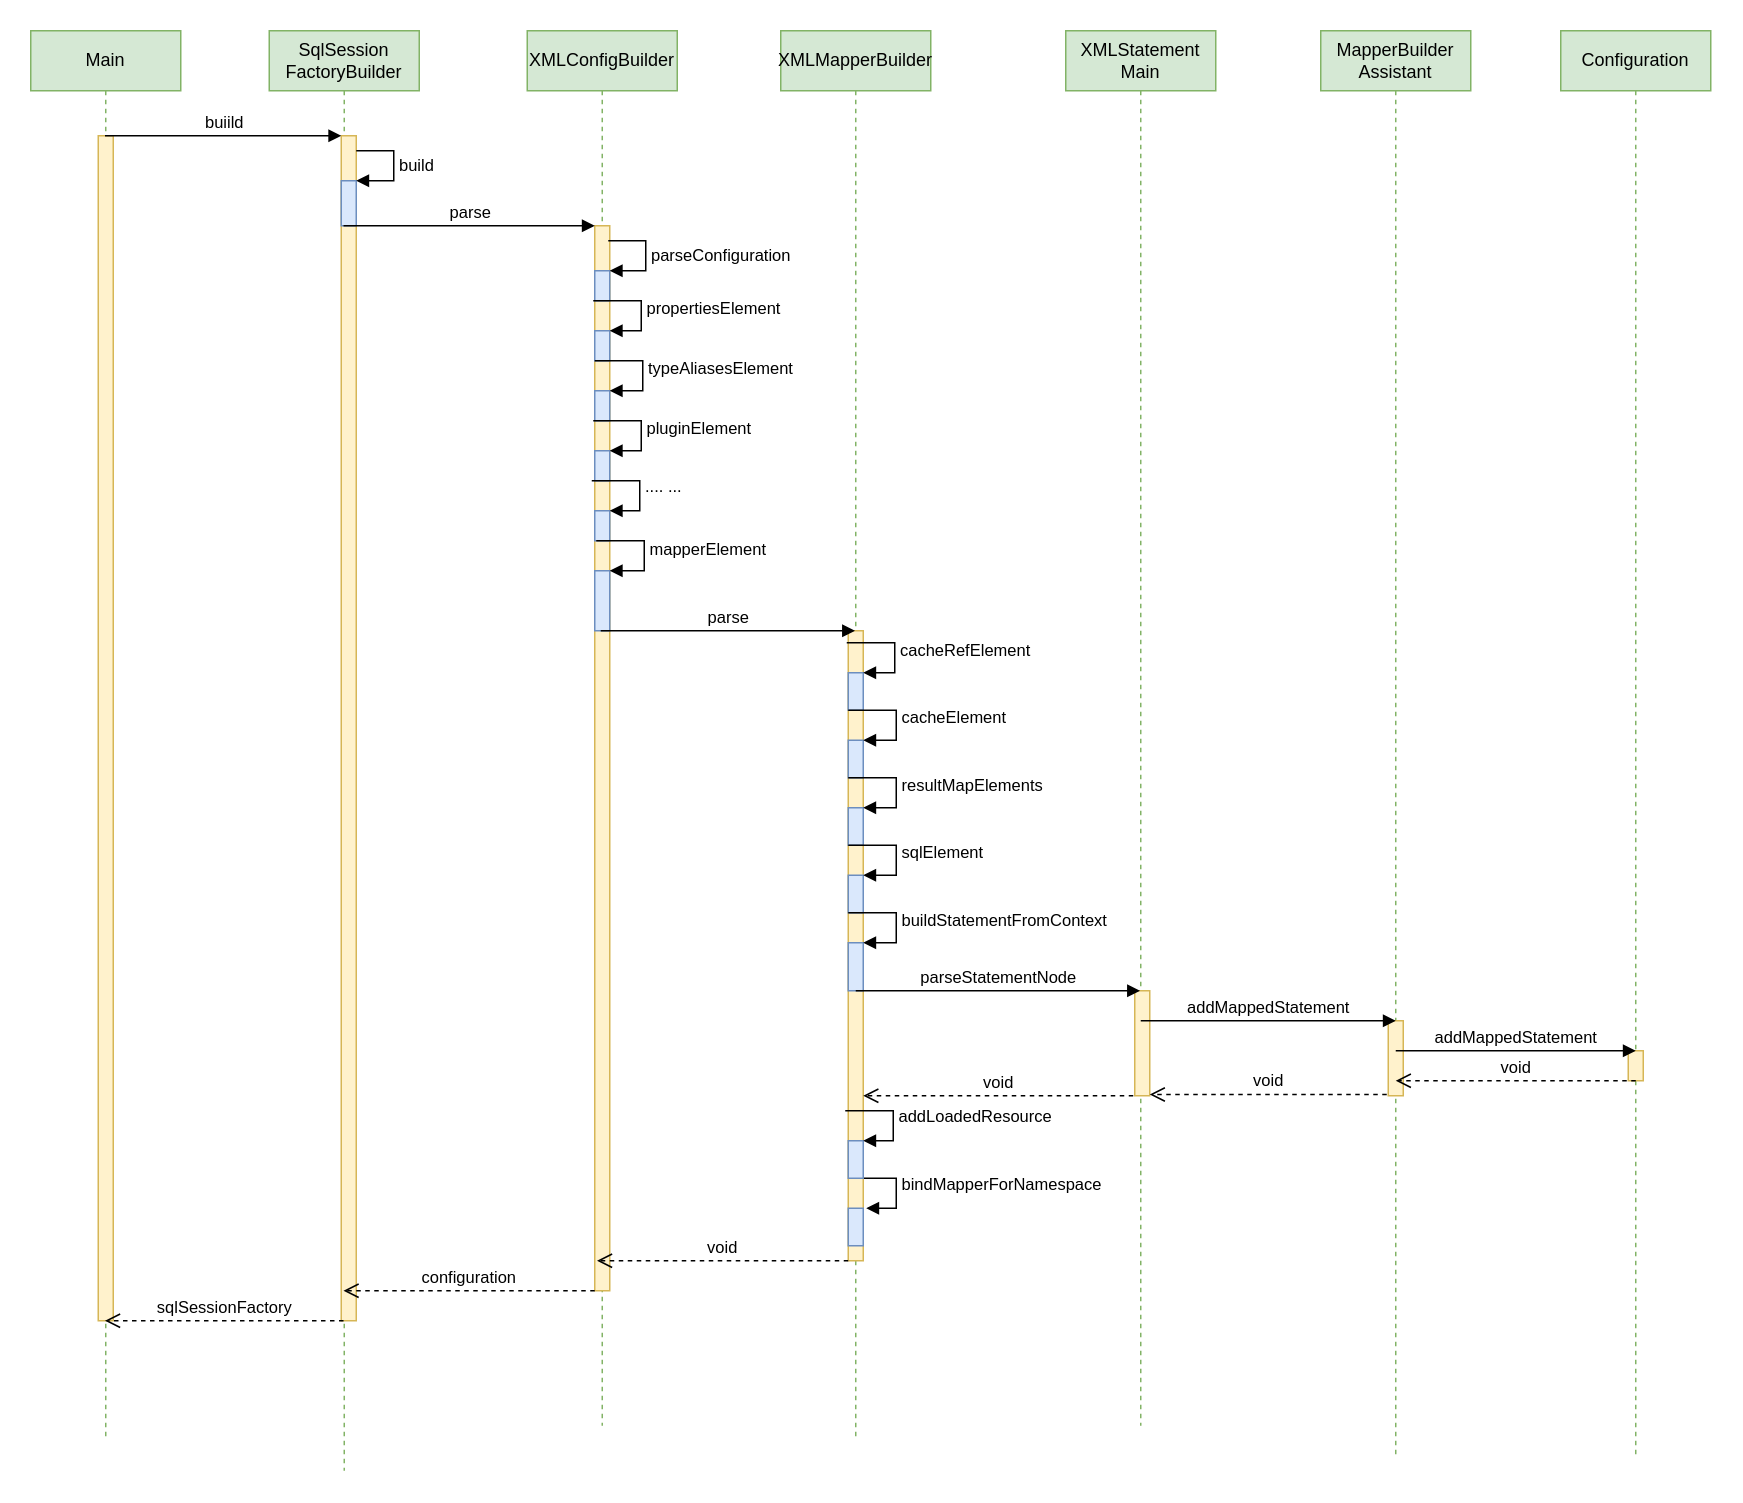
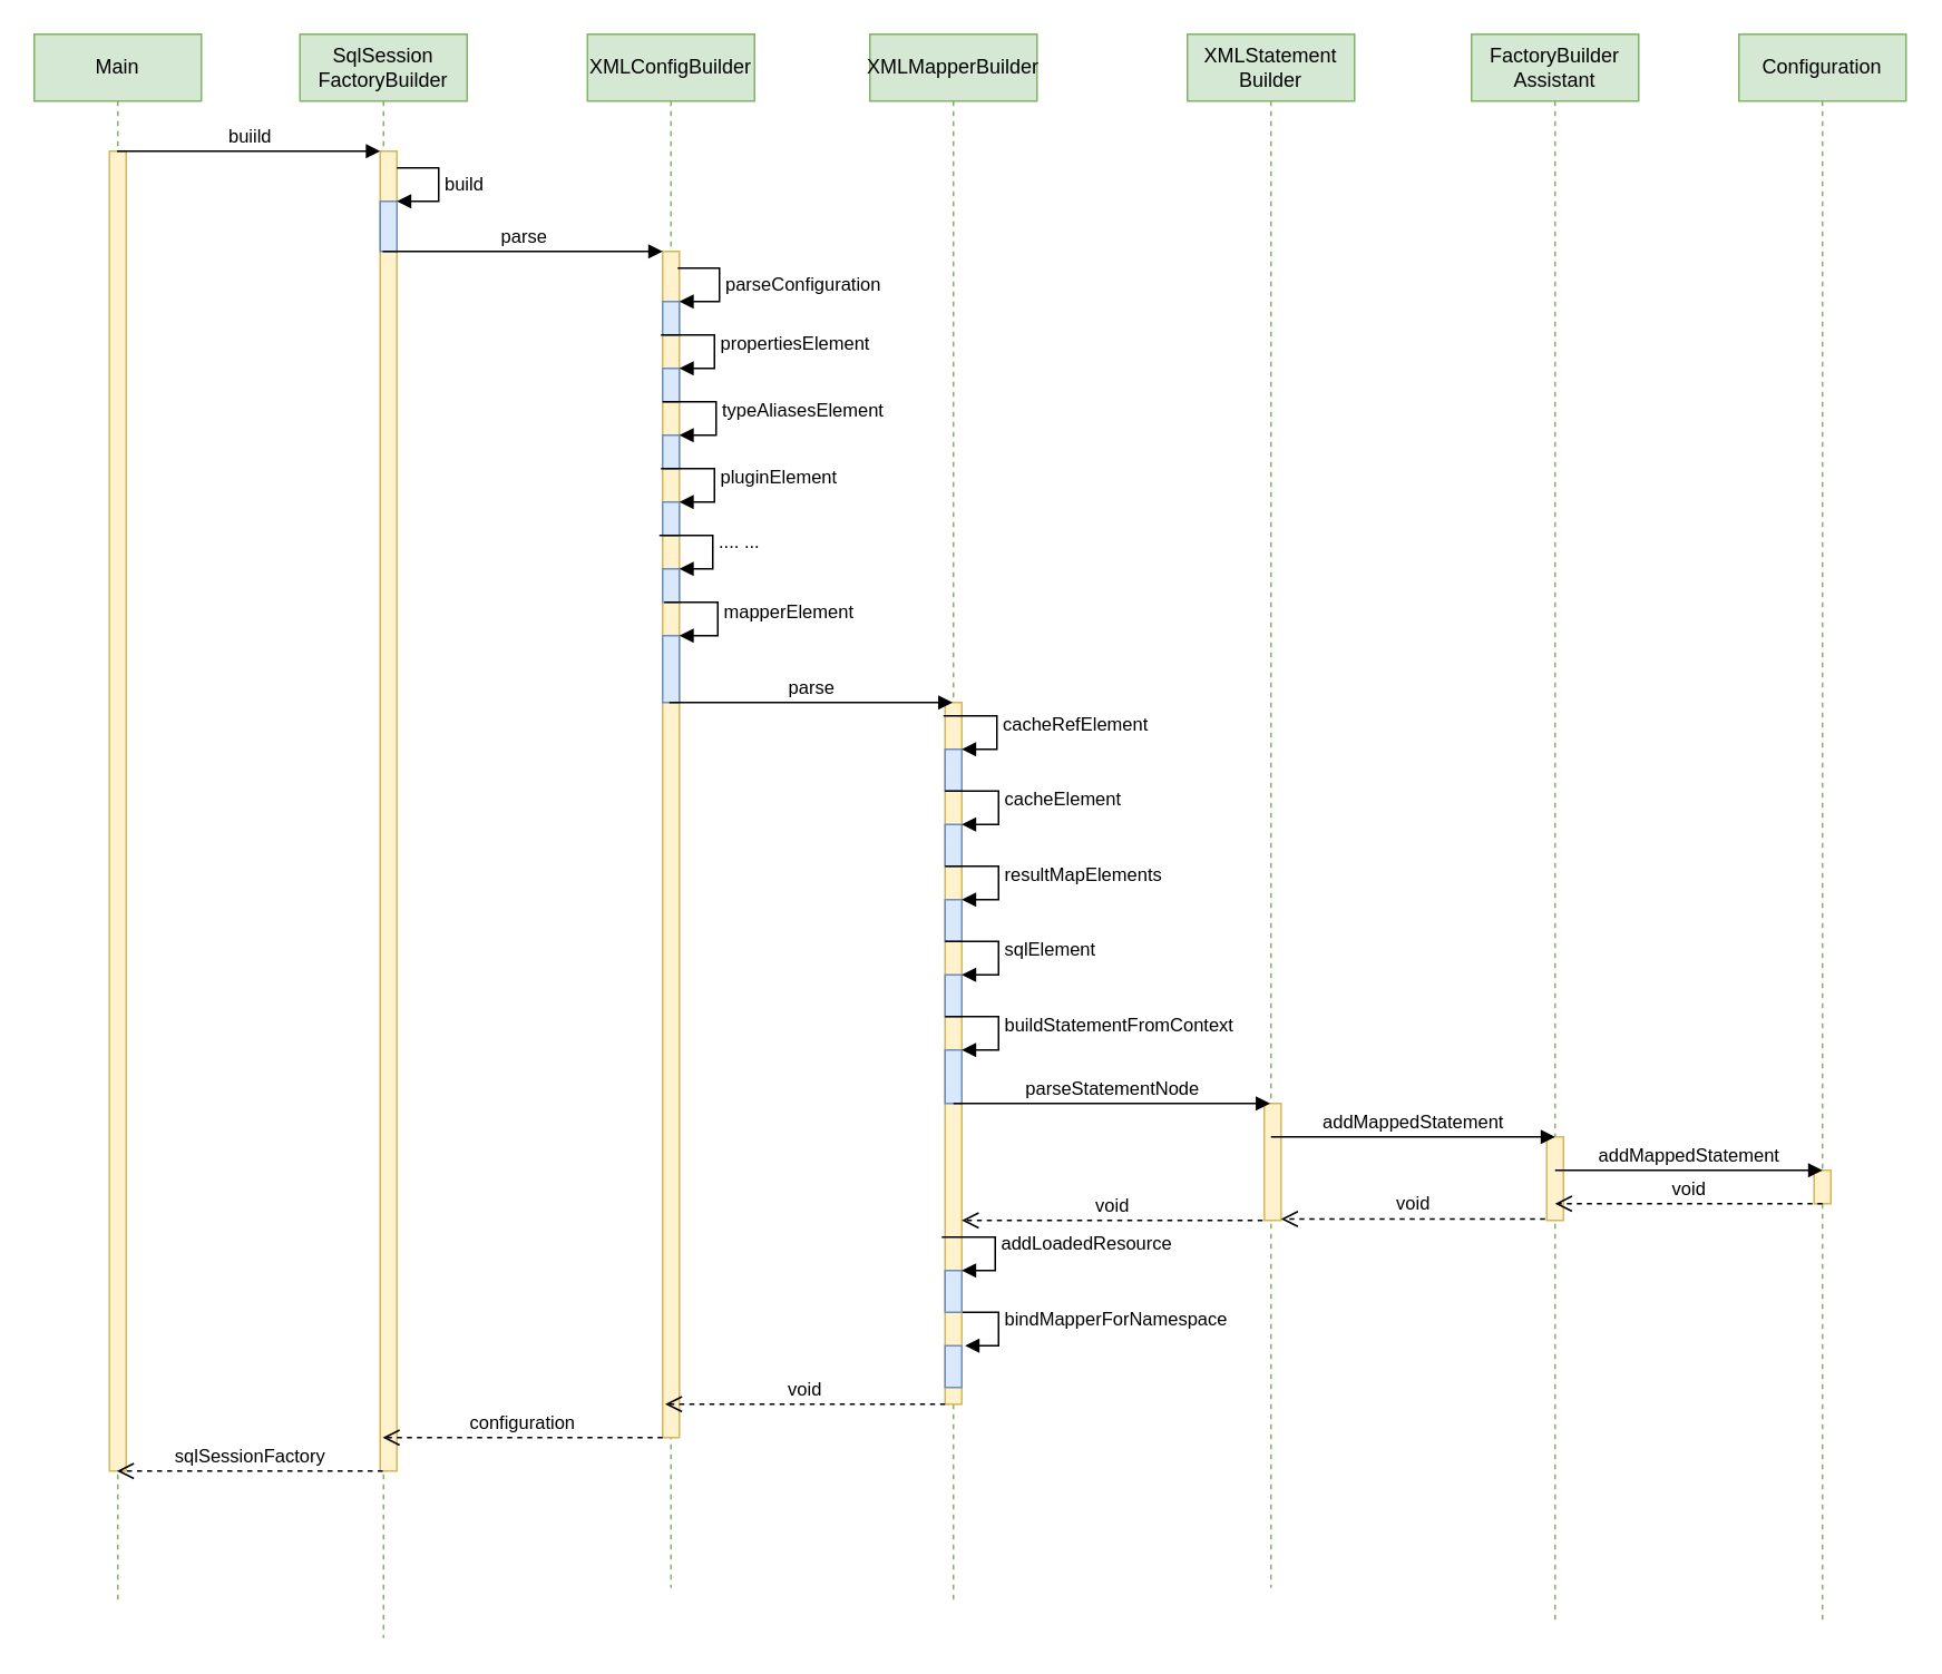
  <mxCell id="0" />
  <mxCell id="1" parent="0" />
  <mxCell id="2" value="Main" style="shape=umlLifeline;perimeter=lifelinePerimeter;whiteSpace=wrap;html=1;container=1;collapsible=0;recursiveResize=0;outlineConnect=0;fillColor=#d5e8d4;strokeColor=#82b366;" vertex="1" parent="1"><mxGeometry x="20" y="20" width="100" height="940" as="geometry" /></mxCell>
  <mxCell id="3" value="" style="html=1;points=[];perimeter=orthogonalPerimeter;fillColor=#fff2cc;strokeColor=#d6b656;" vertex="1" parent="2"><mxGeometry x="45" y="70" width="10" height="790" as="geometry" /></mxCell>
  <mxCell id="4" value="SqlSession&lt;br&gt;FactoryBuilder" style="shape=umlLifeline;perimeter=lifelinePerimeter;whiteSpace=wrap;html=1;container=1;collapsible=0;recursiveResize=0;outlineConnect=0;fillColor=#d5e8d4;strokeColor=#82b366;" vertex="1" parent="1"><mxGeometry x="179" y="20" width="100" height="960" as="geometry" /></mxCell>
  <mxCell id="5" value="" style="html=1;points=[];perimeter=orthogonalPerimeter;fillColor=#fff2cc;strokeColor=#d6b656;" vertex="1" parent="4"><mxGeometry x="48" y="70" width="10" height="790" as="geometry" /></mxCell>
  <mxCell id="6" value="XMLConfigBuilder" style="shape=umlLifeline;perimeter=lifelinePerimeter;whiteSpace=wrap;html=1;container=1;collapsible=0;recursiveResize=0;outlineConnect=0;fillColor=#d5e8d4;strokeColor=#82b366;" vertex="1" parent="1"><mxGeometry x="351" y="20" width="100" height="930" as="geometry" /></mxCell>
  <mxCell id="7" value="" style="html=1;points=[];perimeter=orthogonalPerimeter;fillColor=#fff2cc;strokeColor=#d6b656;" vertex="1" parent="6"><mxGeometry x="45" y="130" width="10" height="710" as="geometry" /></mxCell>
  <mxCell id="8" value="" style="html=1;points=[];perimeter=orthogonalPerimeter;fillColor=#dae8fc;strokeColor=#6c8ebf;" vertex="1" parent="6"><mxGeometry x="45" y="160" width="10" height="20" as="geometry" /></mxCell>
  <mxCell id="9" value="parseConfiguration" style="edgeStyle=orthogonalEdgeStyle;html=1;align=left;spacingLeft=2;endArrow=block;rounded=0;entryX=1;entryY=0;" edge="1" target="8" parent="6"><mxGeometry relative="1" as="geometry"><mxPoint x="54" y="140" as="sourcePoint" /><Array as="points"><mxPoint x="79" y="140" /></Array></mxGeometry></mxCell>
  <mxCell id="10" value="" style="html=1;points=[];perimeter=orthogonalPerimeter;fillColor=#dae8fc;strokeColor=#6c8ebf;" vertex="1" parent="6"><mxGeometry x="45" y="200" width="10" height="20" as="geometry" /></mxCell>
  <mxCell id="11" value="propertiesElement" style="edgeStyle=orthogonalEdgeStyle;html=1;align=left;spacingLeft=2;endArrow=block;rounded=0;entryX=1;entryY=0;" edge="1" target="10" parent="6"><mxGeometry relative="1" as="geometry"><mxPoint x="44" y="180" as="sourcePoint" /><Array as="points"><mxPoint x="76" y="180" /></Array></mxGeometry></mxCell>
  <mxCell id="12" value="" style="html=1;points=[];perimeter=orthogonalPerimeter;fillColor=#dae8fc;strokeColor=#6c8ebf;" vertex="1" parent="6"><mxGeometry x="45" y="240" width="10" height="20" as="geometry" /></mxCell>
  <mxCell id="13" value="typeAliasesElement" style="edgeStyle=orthogonalEdgeStyle;html=1;align=left;spacingLeft=2;endArrow=block;rounded=0;entryX=1;entryY=0;" edge="1" target="12" parent="6"><mxGeometry relative="1" as="geometry"><mxPoint x="45" y="220" as="sourcePoint" /><Array as="points"><mxPoint x="77" y="220" /></Array></mxGeometry></mxCell>
  <mxCell id="14" value="" style="html=1;points=[];perimeter=orthogonalPerimeter;fillColor=#dae8fc;strokeColor=#6c8ebf;" vertex="1" parent="6"><mxGeometry x="45" y="280" width="10" height="20" as="geometry" /></mxCell>
  <mxCell id="15" value="pluginElement" style="edgeStyle=orthogonalEdgeStyle;html=1;align=left;spacingLeft=2;endArrow=block;rounded=0;entryX=1;entryY=0;" edge="1" target="14" parent="6"><mxGeometry relative="1" as="geometry"><mxPoint x="44" y="260" as="sourcePoint" /><Array as="points"><mxPoint x="76" y="260" /></Array></mxGeometry></mxCell>
  <mxCell id="16" value="" style="html=1;points=[];perimeter=orthogonalPerimeter;fillColor=#dae8fc;strokeColor=#6c8ebf;" vertex="1" parent="6"><mxGeometry x="45" y="320" width="10" height="20" as="geometry" /></mxCell>
  <mxCell id="17" value=".... ..." style="edgeStyle=orthogonalEdgeStyle;html=1;align=left;spacingLeft=2;endArrow=block;rounded=0;entryX=1;entryY=0;" edge="1" target="16" parent="6"><mxGeometry relative="1" as="geometry"><mxPoint x="43" y="300" as="sourcePoint" /><Array as="points"><mxPoint x="75" y="300" /></Array></mxGeometry></mxCell>
  <mxCell id="18" value="" style="html=1;points=[];perimeter=orthogonalPerimeter;fillColor=#dae8fc;strokeColor=#6c8ebf;" vertex="1" parent="6"><mxGeometry x="45" y="360" width="10" height="40" as="geometry" /></mxCell>
  <mxCell id="19" value="&lt;span style=&quot;font-size: 11px&quot;&gt;mapperElement&lt;/span&gt;" style="edgeStyle=orthogonalEdgeStyle;html=1;align=left;spacingLeft=2;endArrow=block;rounded=0;entryX=1;entryY=0;" edge="1" target="18" parent="6"><mxGeometry relative="1" as="geometry"><mxPoint x="46" y="340" as="sourcePoint" /><Array as="points"><mxPoint x="78" y="340" /></Array></mxGeometry></mxCell>
  <mxCell id="20" value="buiild" style="html=1;verticalAlign=bottom;endArrow=block;entryX=0;entryY=0;" edge="1" target="5" parent="1" source="2"><mxGeometry relative="1" as="geometry"><mxPoint x="151" y="90" as="sourcePoint" /></mxGeometry></mxCell>
  <mxCell id="21" value="sqlSessionFactory" style="html=1;verticalAlign=bottom;endArrow=open;dashed=1;endSize=8;" edge="1" source="4" parent="1" target="2"><mxGeometry relative="1" as="geometry"><mxPoint x="151" y="166" as="targetPoint" /><Array as="points"><mxPoint x="160" y="880" /></Array></mxGeometry></mxCell>
  <mxCell id="22" value="" style="html=1;points=[];perimeter=orthogonalPerimeter;fillColor=#dae8fc;strokeColor=#6c8ebf;" vertex="1" parent="1"><mxGeometry x="227" y="120" width="10" height="30" as="geometry" /></mxCell>
  <mxCell id="23" value="build" style="edgeStyle=orthogonalEdgeStyle;html=1;align=left;spacingLeft=2;endArrow=block;rounded=0;entryX=1;entryY=0;" edge="1" target="22" parent="1"><mxGeometry relative="1" as="geometry"><mxPoint x="237" y="100" as="sourcePoint" /><Array as="points"><mxPoint x="262" y="100" /></Array></mxGeometry></mxCell>
  <mxCell id="24" value="parse" style="html=1;verticalAlign=bottom;endArrow=block;entryX=0;entryY=0;" edge="1" target="7" parent="1" source="4"><mxGeometry relative="1" as="geometry"><mxPoint x="320" y="150" as="sourcePoint" /></mxGeometry></mxCell>
  <mxCell id="25" value="configuration" style="html=1;verticalAlign=bottom;endArrow=open;dashed=1;endSize=8;" edge="1" source="7" parent="1" target="4"><mxGeometry relative="1" as="geometry"><mxPoint x="320" y="226" as="targetPoint" /><Array as="points"><mxPoint x="330" y="860" /></Array></mxGeometry></mxCell>
  <mxCell id="26" value="XMLMapperBuilder" style="shape=umlLifeline;perimeter=lifelinePerimeter;whiteSpace=wrap;html=1;container=1;collapsible=0;recursiveResize=0;outlineConnect=0;fillColor=#d5e8d4;strokeColor=#82b366;" vertex="1" parent="1"><mxGeometry x="520" y="20" width="100" height="940" as="geometry" /></mxCell>
  <mxCell id="27" value="" style="html=1;points=[];perimeter=orthogonalPerimeter;fillColor=#fff2cc;strokeColor=#d6b656;" vertex="1" parent="26"><mxGeometry x="45" y="400" width="10" height="420" as="geometry" /></mxCell>
  <mxCell id="28" value="" style="html=1;points=[];perimeter=orthogonalPerimeter;fillColor=#dae8fc;strokeColor=#6c8ebf;" vertex="1" parent="26"><mxGeometry x="45" y="428" width="10" height="25" as="geometry" /></mxCell>
  <mxCell id="29" value="&lt;span style=&quot;font-size: 11px&quot;&gt;cacheRefElement&lt;/span&gt;" style="edgeStyle=orthogonalEdgeStyle;html=1;align=left;spacingLeft=2;endArrow=block;rounded=0;entryX=1;entryY=0;" edge="1" target="28" parent="26"><mxGeometry relative="1" as="geometry"><mxPoint x="44" y="408" as="sourcePoint" /><Array as="points"><mxPoint x="76" y="408" /></Array></mxGeometry></mxCell>
  <mxCell id="30" value="" style="html=1;points=[];perimeter=orthogonalPerimeter;fillColor=#dae8fc;strokeColor=#6c8ebf;" vertex="1" parent="26"><mxGeometry x="45" y="473" width="10" height="25" as="geometry" /></mxCell>
  <mxCell id="31" value="&lt;span style=&quot;font-size: 11px&quot;&gt;cacheElement&lt;/span&gt;" style="edgeStyle=orthogonalEdgeStyle;html=1;align=left;spacingLeft=2;endArrow=block;rounded=0;entryX=1;entryY=0;" edge="1" target="30" parent="26"><mxGeometry relative="1" as="geometry"><mxPoint x="45" y="453" as="sourcePoint" /><Array as="points"><mxPoint x="77" y="453" /></Array></mxGeometry></mxCell>
  <mxCell id="32" value="" style="html=1;points=[];perimeter=orthogonalPerimeter;fillColor=#dae8fc;strokeColor=#6c8ebf;" vertex="1" parent="26"><mxGeometry x="45" y="518" width="10" height="25" as="geometry" /></mxCell>
  <mxCell id="33" value="resultMapElements" style="edgeStyle=orthogonalEdgeStyle;html=1;align=left;spacingLeft=2;endArrow=block;rounded=0;entryX=1;entryY=0;" edge="1" target="32" parent="26"><mxGeometry relative="1" as="geometry"><mxPoint x="45" y="498" as="sourcePoint" /><Array as="points"><mxPoint x="77" y="498" /></Array></mxGeometry></mxCell>
  <mxCell id="34" value="" style="html=1;points=[];perimeter=orthogonalPerimeter;fillColor=#dae8fc;strokeColor=#6c8ebf;" vertex="1" parent="26"><mxGeometry x="45" y="563" width="10" height="25" as="geometry" /></mxCell>
  <mxCell id="35" value="sqlElement" style="edgeStyle=orthogonalEdgeStyle;html=1;align=left;spacingLeft=2;endArrow=block;rounded=0;entryX=1;entryY=0;" edge="1" target="34" parent="26"><mxGeometry relative="1" as="geometry"><mxPoint x="45" y="543" as="sourcePoint" /><Array as="points"><mxPoint x="77" y="543" /></Array></mxGeometry></mxCell>
  <mxCell id="36" value="" style="html=1;points=[];perimeter=orthogonalPerimeter;fillColor=#dae8fc;strokeColor=#6c8ebf;" vertex="1" parent="26"><mxGeometry x="45" y="608" width="10" height="32" as="geometry" /></mxCell>
  <mxCell id="37" value="buildStatementFromContext" style="edgeStyle=orthogonalEdgeStyle;html=1;align=left;spacingLeft=2;endArrow=block;rounded=0;entryX=1;entryY=0;" edge="1" target="36" parent="26"><mxGeometry relative="1" as="geometry"><mxPoint x="45" y="588" as="sourcePoint" /><Array as="points"><mxPoint x="77" y="588" /></Array></mxGeometry></mxCell>
  <mxCell id="38" value="" style="html=1;points=[];perimeter=orthogonalPerimeter;fillColor=#dae8fc;strokeColor=#6c8ebf;" vertex="1" parent="26"><mxGeometry x="45" y="785" width="10" height="25" as="geometry" /></mxCell>
  <mxCell id="39" value="bindMapperForNamespace" style="edgeStyle=orthogonalEdgeStyle;html=1;align=left;spacingLeft=2;endArrow=block;rounded=0;entryX=1;entryY=0;" edge="1" parent="26"><mxGeometry relative="1" as="geometry"><mxPoint x="45" y="765" as="sourcePoint" /><Array as="points"><mxPoint x="77" y="765" /></Array><mxPoint x="57" y="785" as="targetPoint" /></mxGeometry></mxCell>
  <mxCell id="40" value="parse" style="html=1;verticalAlign=bottom;endArrow=block;" edge="1" parent="1" target="26"><mxGeometry relative="1" as="geometry"><mxPoint x="400" y="420" as="sourcePoint" /><mxPoint x="567.5" y="420" as="targetPoint" /></mxGeometry></mxCell>
- <mxCell id="41" value="XMLStatement&lt;br&gt;Main" style="shape=umlLifeline;perimeter=lifelinePerimeter;whiteSpace=wrap;html=1;container=1;collapsible=0;recursiveResize=0;outlineConnect=0;fillColor=#d5e8d4;strokeColor=#82b366;" vertex="1" parent="1"><mxGeometry x="710" y="20" width="100" height="930" as="geometry" /></mxCell>
+ <mxCell id="41" value="XMLStatement&lt;br&gt;Builder" style="shape=umlLifeline;perimeter=lifelinePerimeter;whiteSpace=wrap;html=1;container=1;collapsible=0;recursiveResize=0;outlineConnect=0;fillColor=#d5e8d4;strokeColor=#82b366;" vertex="1" parent="1"><mxGeometry x="710" y="20" width="100" height="930" as="geometry" /></mxCell>
  <mxCell id="42" value="" style="html=1;points=[];perimeter=orthogonalPerimeter;fillColor=#fff2cc;strokeColor=#d6b656;" vertex="1" parent="41"><mxGeometry x="46" y="640" width="10" height="70" as="geometry" /></mxCell>
  <mxCell id="43" value="&lt;span style=&quot;font-size: 11px&quot;&gt;parseStatementNode&lt;/span&gt;" style="html=1;verticalAlign=bottom;endArrow=block;" edge="1" parent="1" target="41"><mxGeometry relative="1" as="geometry"><mxPoint x="570" y="660" as="sourcePoint" /><mxPoint x="737.5" y="660" as="targetPoint" /></mxGeometry></mxCell>
- <mxCell id="44" value="MapperBuilder&lt;br&gt;Assistant" style="shape=umlLifeline;perimeter=lifelinePerimeter;whiteSpace=wrap;html=1;container=1;collapsible=0;recursiveResize=0;outlineConnect=0;fillColor=#d5e8d4;strokeColor=#82b366;" vertex="1" parent="1"><mxGeometry x="880" y="20" width="100" height="950" as="geometry" /></mxCell>
+ <mxCell id="44" value="FactoryBuilder&lt;br&gt;Assistant" style="shape=umlLifeline;perimeter=lifelinePerimeter;whiteSpace=wrap;html=1;container=1;collapsible=0;recursiveResize=0;outlineConnect=0;fillColor=#d5e8d4;strokeColor=#82b366;" vertex="1" parent="1"><mxGeometry x="880" y="20" width="100" height="950" as="geometry" /></mxCell>
  <mxCell id="45" value="" style="html=1;points=[];perimeter=orthogonalPerimeter;fillColor=#fff2cc;strokeColor=#d6b656;" vertex="1" parent="44"><mxGeometry x="45" y="660" width="10" height="50" as="geometry" /></mxCell>
  <mxCell id="46" value="addMappedStatement" style="html=1;verticalAlign=bottom;endArrow=block;" edge="1" parent="1"><mxGeometry relative="1" as="geometry"><mxPoint x="760" y="680" as="sourcePoint" /><mxPoint x="930" y="680" as="targetPoint" /></mxGeometry></mxCell>
  <mxCell id="47" value="Configuration" style="shape=umlLifeline;perimeter=lifelinePerimeter;whiteSpace=wrap;html=1;container=1;collapsible=0;recursiveResize=0;outlineConnect=0;fillColor=#d5e8d4;strokeColor=#82b366;" vertex="1" parent="1"><mxGeometry x="1040" y="20" width="100" height="950" as="geometry" /></mxCell>
  <mxCell id="48" value="" style="html=1;points=[];perimeter=orthogonalPerimeter;fillColor=#fff2cc;strokeColor=#d6b656;" vertex="1" parent="47"><mxGeometry x="45" y="680" width="10" height="20" as="geometry" /></mxCell>
  <mxCell id="49" value="addMappedStatement" style="html=1;verticalAlign=bottom;endArrow=block;" edge="1" parent="1"><mxGeometry relative="1" as="geometry"><mxPoint x="930" y="700" as="sourcePoint" /><mxPoint x="1090" y="700" as="targetPoint" /></mxGeometry></mxCell>
  <mxCell id="50" value="void" style="html=1;verticalAlign=bottom;endArrow=open;dashed=1;endSize=8;exitX=-0.1;exitY=0.983;exitDx=0;exitDy=0;exitPerimeter=0;" edge="1" parent="1" source="45" target="42"><mxGeometry relative="1" as="geometry"><mxPoint x="760" y="740" as="targetPoint" /><mxPoint x="917" y="740" as="sourcePoint" /></mxGeometry></mxCell>
  <mxCell id="51" value="void" style="html=1;verticalAlign=bottom;endArrow=open;dashed=1;endSize=8;exitX=-0.1;exitY=0.983;exitDx=0;exitDy=0;exitPerimeter=0;" edge="1" parent="1" target="27"><mxGeometry relative="1" as="geometry"><mxPoint x="590" y="731.02" as="targetPoint" /><mxPoint x="755" y="730" as="sourcePoint" /></mxGeometry></mxCell>
  <mxCell id="52" value="" style="html=1;points=[];perimeter=orthogonalPerimeter;fillColor=#dae8fc;strokeColor=#6c8ebf;" vertex="1" parent="1"><mxGeometry x="565" y="760" width="10" height="25" as="geometry" /></mxCell>
  <mxCell id="53" value="addLoadedResource" style="edgeStyle=orthogonalEdgeStyle;html=1;align=left;spacingLeft=2;endArrow=block;rounded=0;entryX=1;entryY=0;" edge="1" target="52" parent="1"><mxGeometry relative="1" as="geometry"><mxPoint x="563" y="740" as="sourcePoint" /><Array as="points"><mxPoint x="595" y="740" /></Array></mxGeometry></mxCell>
  <mxCell id="54" value="void" style="html=1;verticalAlign=bottom;endArrow=open;dashed=1;endSize=8;exitX=0;exitY=0.95;" edge="1" parent="1"><mxGeometry relative="1" as="geometry"><mxPoint x="397.5" y="840" as="targetPoint" /><mxPoint x="565" y="840" as="sourcePoint" /></mxGeometry></mxCell>
  <mxCell id="55" value="void" style="html=1;verticalAlign=bottom;endArrow=open;dashed=1;endSize=8;" edge="1" parent="1"><mxGeometry relative="1" as="geometry"><mxPoint x="930" y="720" as="targetPoint" /><mxPoint x="1090" y="720" as="sourcePoint" /></mxGeometry></mxCell>
